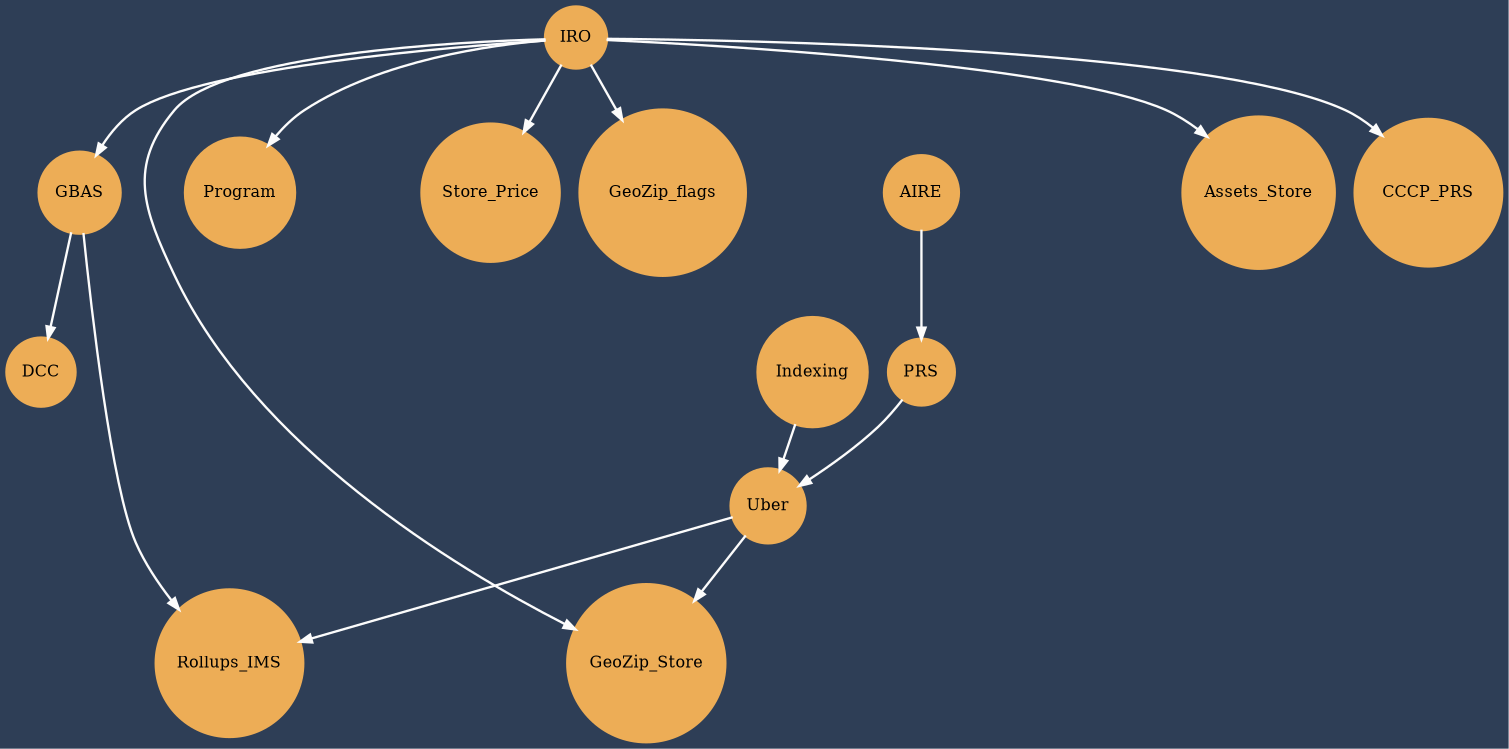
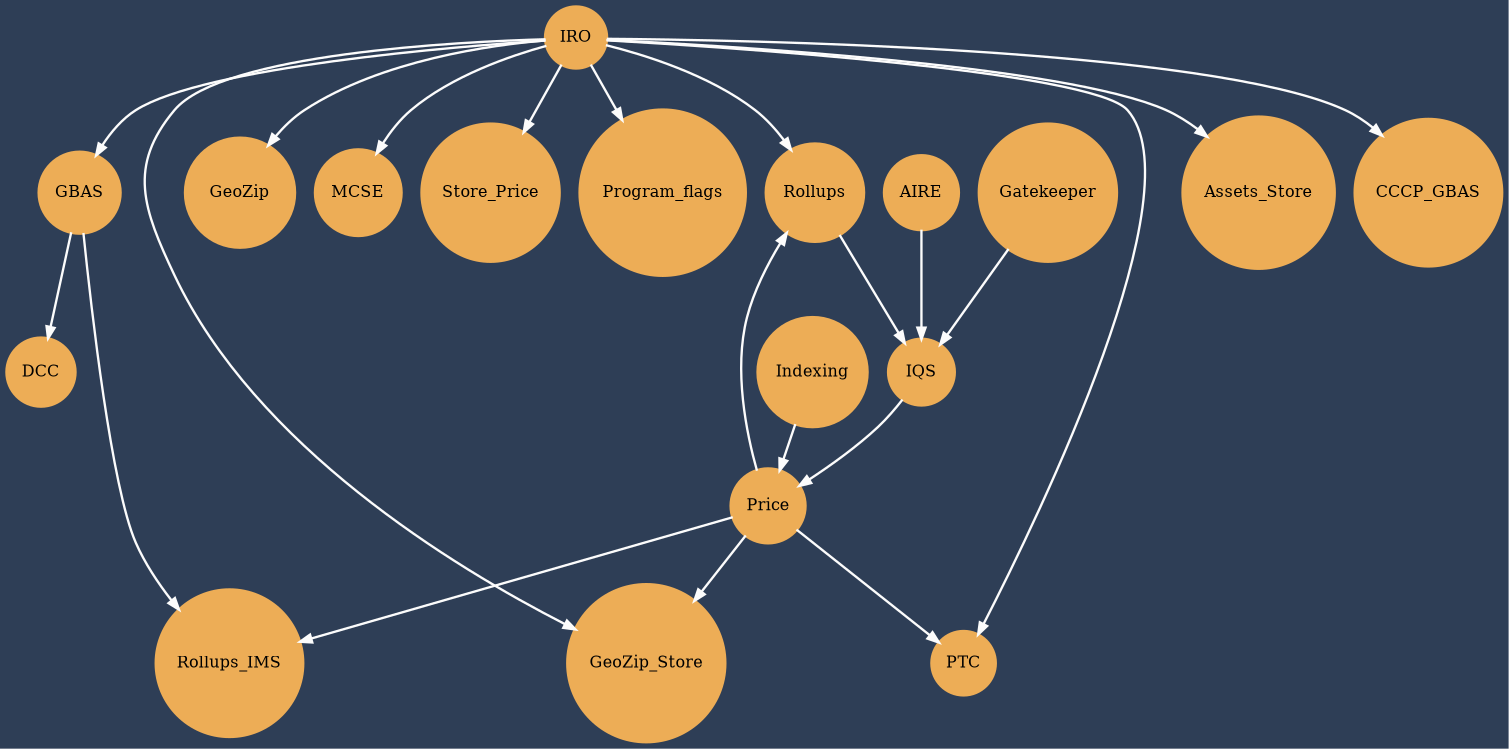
  strict digraph {
    bgcolor="#2e3e56"
    node [color="#edad56" fillcolor="#edad56" penwidth=3 shape=circle style=filled]
    edge [color="#FCFCFC" fontname="helvetica Neue Ultra Light" penwidth=2]
    IRO [width=0.6 wm_description=description wm_feature=marketplace wm_title="testing custom attr"]
+   Rollups [width=0.6 wm_feature=marketplace]
    n3 [label=GeoZip_Store width=0.6]
    Assets_Store [width=0.6]
-   CCCP_PRS [width=0.6]
-   GeoZip [width=0.6 label=Program]
+   PTC [width=0.6]
+   CCCP_PRS [width=0.6 label=CCCP_GBAS]
+   GeoZip [width=0.6]
    GBAS [width=0.6]
+   MCSE [width=0.6]
    n10 [label=Store_Price width=0.6]
-   Program_flags [width=0.6 label=GeoZip_flags]
-   IQS [width=0.6 label=PRS]
+   Program_flags [width=0.6]
+   IQS [width=0.6]
    DCC [width=0.6]
    n14 [label=Rollups_IMS width=0.6]
-   Uber [width=0.6]
+   Uber [width=0.6 label=Price]
+   Gatekeeper [width=0.6]
    AIRE [width=0.6]
    Indexing [width=0.6]
+   IRO -> Rollups
    IRO -> n3
    IRO -> Assets_Store
+   IRO -> PTC
    IRO -> CCCP_PRS
    IRO -> GeoZip
    IRO -> GBAS
+   IRO -> MCSE
    IRO -> n10
    IRO -> Program_flags
+   Rollups -> IQS
    GBAS -> DCC
    GBAS -> n14
    IQS -> Uber
+   Uber -> Rollups
    Uber -> n3
+   Uber -> PTC
    Uber -> n14
+   Gatekeeper -> IQS
    AIRE -> IQS
    Indexing -> Uber
  }
